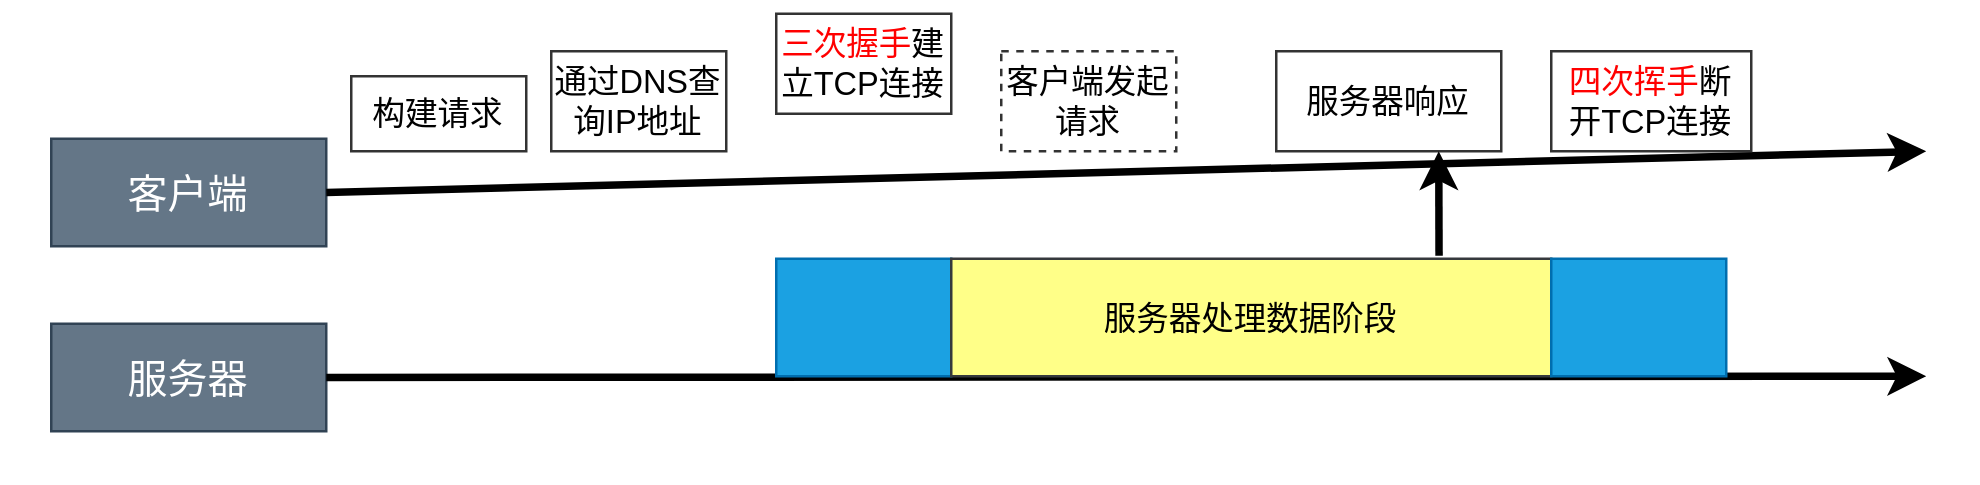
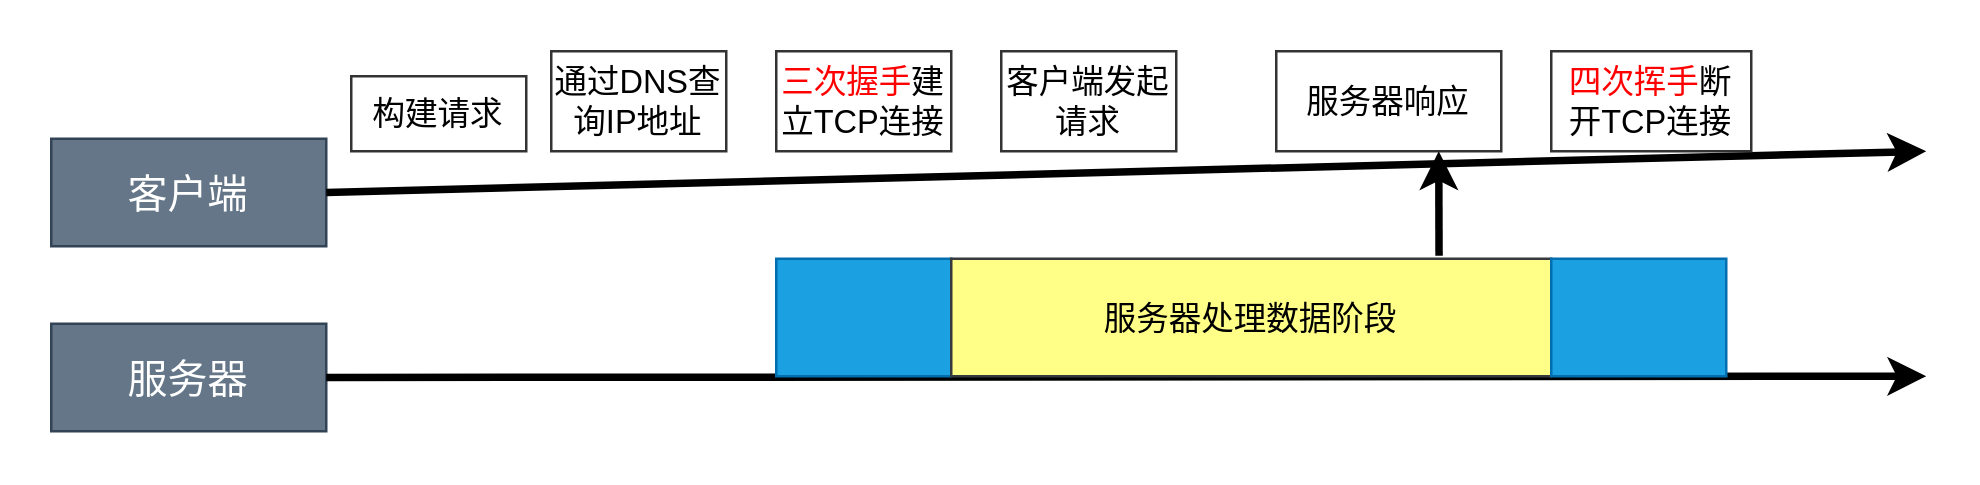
  <mxCell id="0" />
  <mxCell id="1" parent="0" />
  <mxCell id="2" value="客户端" style="rounded=0;whiteSpace=wrap;html=1;fillColor=#647687;fontColor=#ffffff;strokeColor=#314354;fontSize=16;" vertex="1" parent="1"><mxGeometry x="20" y="55" width="110" height="43" as="geometry" /></mxCell>
  <mxCell id="3" value="" style="endArrow=classic;html=1;exitX=1;exitY=0.5;exitDx=0;exitDy=0;strokeWidth=3;strokeColor=#000000;fontSize=16;" edge="1" parent="1" source="2"><mxGeometry width="50" height="50" relative="1" as="geometry"><mxPoint x="430" y="200" as="sourcePoint" /><mxPoint x="770" y="60" as="targetPoint" /></mxGeometry></mxCell>
  <mxCell id="4" value="构建请求" style="rounded=0;whiteSpace=wrap;html=1;fillColor=none;fontColor=#000000;strokeColor=#333333;fontSize=13;" vertex="1" parent="1"><mxGeometry x="140" y="30" width="70" height="30" as="geometry" /></mxCell>
  <mxCell id="5" value="通过DNS查询IP地址" style="rounded=0;whiteSpace=wrap;html=1;fillColor=none;fontColor=#000000;strokeColor=#333333;fontSize=13;" vertex="1" parent="1"><mxGeometry x="220" y="20" width="70" height="40" as="geometry" /></mxCell>
- <mxCell id="6" value="&lt;font color=&quot;#ff0000&quot;&gt;三次握手&lt;/font&gt;建立TCP连接" style="rounded=0;whiteSpace=wrap;html=1;fillColor=none;fontColor=#000000;strokeColor=#333333;fontSize=13;" vertex="1" parent="1"><mxGeometry x="310" y="5" width="70" height="40" as="geometry" /></mxCell>
- <mxCell id="7" value="客户端发起请求" style="rounded=0;whiteSpace=wrap;html=1;fillColor=none;fontColor=#000000;strokeColor=#333333;fontSize=13;dashed=1;" vertex="1" parent="1"><mxGeometry x="400" y="20" width="70" height="40" as="geometry" /></mxCell>
+ <mxCell id="6" value="&lt;font color=&quot;#ff0000&quot;&gt;三次握手&lt;/font&gt;建立TCP连接" style="rounded=0;whiteSpace=wrap;html=1;fillColor=none;fontColor=#000000;strokeColor=#333333;fontSize=13;" vertex="1" parent="1"><mxGeometry x="310" y="20" width="70" height="40" as="geometry" /></mxCell>
+ <mxCell id="7" value="客户端发起请求" style="rounded=0;whiteSpace=wrap;html=1;fillColor=none;fontColor=#000000;strokeColor=#333333;fontSize=13;" vertex="1" parent="1"><mxGeometry x="400" y="20" width="70" height="40" as="geometry" /></mxCell>
  <mxCell id="8" value="服务器响应" style="rounded=0;whiteSpace=wrap;html=1;fillColor=none;fontColor=#000000;strokeColor=#333333;fontSize=13;" vertex="1" parent="1"><mxGeometry x="510" y="20" width="90" height="40" as="geometry" /></mxCell>
  <mxCell id="9" value="&lt;font color=&quot;#ff0000&quot;&gt;四次挥手&lt;/font&gt;断开TCP连接" style="rounded=0;whiteSpace=wrap;html=1;fillColor=none;fontColor=#000000;strokeColor=#333333;fontSize=13;" vertex="1" parent="1"><mxGeometry x="620" y="20" width="80" height="40" as="geometry" /></mxCell>
  <mxCell id="10" value="服务器" style="rounded=0;whiteSpace=wrap;html=1;fillColor=#647687;fontColor=#ffffff;strokeColor=#314354;fontSize=16;" vertex="1" parent="1"><mxGeometry x="20" y="129" width="110" height="43" as="geometry" /></mxCell>
  <mxCell id="11" value="" style="endArrow=classic;html=1;exitX=1;exitY=0.5;exitDx=0;exitDy=0;strokeWidth=3;strokeColor=#000000;fontSize=16;" edge="1" source="10" parent="1"><mxGeometry width="50" height="50" relative="1" as="geometry"><mxPoint x="430" y="290" as="sourcePoint" /><mxPoint x="770" y="150" as="targetPoint" /></mxGeometry></mxCell>
  <mxCell id="12" value="" style="rounded=0;whiteSpace=wrap;html=1;fillColor=#1ba1e2;fontColor=#ffffff;strokeColor=#006EAF;fontSize=13;" vertex="1" parent="1"><mxGeometry x="310" y="103" width="70" height="47" as="geometry" /></mxCell>
  <mxCell id="13" value="服务器处理数据阶段" style="rounded=0;whiteSpace=wrap;html=1;fillColor=#ffff88;strokeColor=#36393d;fontColor=#000000;fontSize=13;" vertex="1" parent="1"><mxGeometry x="380" y="103" width="240" height="47" as="geometry" /></mxCell>
  <mxCell id="14" value="" style="rounded=0;whiteSpace=wrap;html=1;fillColor=#1ba1e2;fontColor=#ffffff;strokeColor=#006EAF;fontSize=13;" vertex="1" parent="1"><mxGeometry x="620" y="103" width="70" height="47" as="geometry" /></mxCell>
  <mxCell id="15" value="" style="endArrow=classic;html=1;strokeColor=#000000;strokeWidth=3;fontColor=#000000;exitX=0.813;exitY=-0.025;exitDx=0;exitDy=0;exitPerimeter=0;fontSize=13;" edge="1" parent="1" source="13"><mxGeometry width="50" height="50" relative="1" as="geometry"><mxPoint x="445" y="70" as="sourcePoint" /><mxPoint x="575" y="60" as="targetPoint" /></mxGeometry></mxCell>
